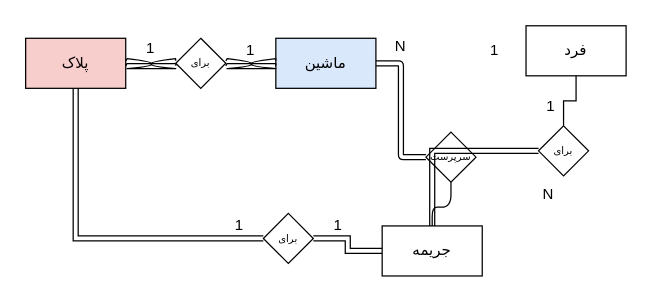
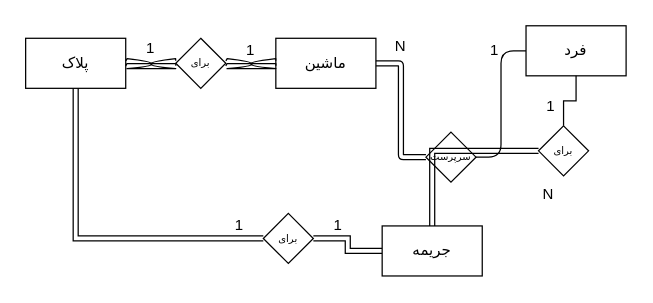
  <mxCell id="0" />
  <mxCell id="1" parent="0" />
- <mxCell id="2" value="پلاک" style="rounded=0;whiteSpace=wrap;html=1;fontFamily=B Yekan;fillColor=#f8cecc;" parent="1" vertex="1"><mxGeometry x="20" y="30" width="80" height="40" as="geometry" /></mxCell>
- <mxCell id="3" value="ماشین" style="rounded=0;whiteSpace=wrap;html=1;fontFamily=B Yekan;fillColor=#dae8fc;" parent="1" vertex="1"><mxGeometry x="220" y="30" width="80" height="40" as="geometry" /></mxCell>
+ <mxCell id="2" value="پلاک" style="rounded=0;whiteSpace=wrap;html=1;fontFamily=B Yekan;" parent="1" vertex="1"><mxGeometry x="20" y="30" width="80" height="40" as="geometry" /></mxCell>
+ <mxCell id="3" value="ماشین" style="rounded=0;whiteSpace=wrap;html=1;fontFamily=B Yekan;" parent="1" vertex="1"><mxGeometry x="220" y="30" width="80" height="40" as="geometry" /></mxCell>
  <mxCell id="4" value="فرد" style="rounded=0;whiteSpace=wrap;html=1;fontFamily=B Yekan;" parent="1" vertex="1"><mxGeometry x="420" y="20" width="80" height="40" as="geometry" /></mxCell>
  <mxCell id="5" style="edgeStyle=orthogonalEdgeStyle;rounded=1;orthogonalLoop=1;jettySize=auto;html=1;entryX=1;entryY=0.5;entryDx=0;entryDy=0;fontFamily=B Yekan;strokeColor=default;endArrow=none;endFill=0;shape=link;" parent="1" edge="1"><mxGeometry relative="1" as="geometry"><mxPoint x="140" y="50" as="sourcePoint" /><mxPoint x="100" y="50" as="targetPoint" /></mxGeometry></mxCell>
  <mxCell id="6" style="edgeStyle=orthogonalEdgeStyle;rounded=1;orthogonalLoop=1;jettySize=auto;html=1;entryX=0;entryY=0.5;entryDx=0;entryDy=0;fontFamily=B Yekan;endArrow=none;endFill=0;strokeColor=default;shape=link;" parent="1" edge="1"><mxGeometry relative="1" as="geometry"><mxPoint x="180" y="50" as="sourcePoint" /><mxPoint x="220" y="50" as="targetPoint" /></mxGeometry></mxCell>
  <mxCell id="7" value="برای" style="rhombus;whiteSpace=wrap;html=1;fontFamily=B Yekan;fontSize=8;" parent="1" vertex="1"><mxGeometry x="140" y="30" width="40" height="40" as="geometry" /></mxCell>
  <mxCell id="8" style="edgeStyle=orthogonalEdgeStyle;rounded=1;orthogonalLoop=1;jettySize=auto;html=1;entryX=1;entryY=0.5;entryDx=0;entryDy=0;fontFamily=B Yekan;endArrow=none;endFill=0;strokeColor=default;shape=link;" parent="1" source="10" target="3" edge="1"><mxGeometry relative="1" as="geometry" /></mxCell>
- <mxCell id="9" style="edgeStyle=orthogonalEdgeStyle;rounded=1;orthogonalLoop=1;jettySize=auto;html=1;fontFamily=B Yekan;endArrow=none;endFill=0;strokeColor=default;" parent="1" source="10" target="16" edge="1"><mxGeometry relative="1" as="geometry" /></mxCell>
+ <mxCell id="9" style="edgeStyle=orthogonalEdgeStyle;rounded=1;orthogonalLoop=1;jettySize=auto;html=1;entryX=0;entryY=0.5;entryDx=0;entryDy=0;fontFamily=B Yekan;endArrow=none;endFill=0;strokeColor=default;" parent="1" source="10" target="4" edge="1"><mxGeometry relative="1" as="geometry" /></mxCell>
  <mxCell id="10" value="سرپرست" style="rhombus;whiteSpace=wrap;html=1;fontFamily=B Yekan;fontSize=8;" parent="1" vertex="1"><mxGeometry x="340" y="105" width="40" height="40" as="geometry" /></mxCell>
  <mxCell id="11" value="1" style="text;html=1;strokeColor=none;fillColor=none;align=center;verticalAlign=middle;whiteSpace=wrap;rounded=0;" parent="1" vertex="1"><mxGeometry x="100" y="28" width="40" height="20" as="geometry" /></mxCell>
  <mxCell id="12" value="1" style="text;html=1;strokeColor=none;fillColor=none;align=center;verticalAlign=middle;whiteSpace=wrap;rounded=0;" parent="1" vertex="1"><mxGeometry x="180" y="30" width="40" height="20" as="geometry" /></mxCell>
  <mxCell id="13" value="N" style="text;html=1;strokeColor=none;fillColor=none;align=center;verticalAlign=middle;whiteSpace=wrap;rounded=0;" parent="1" vertex="1"><mxGeometry x="300" y="27" width="40" height="20" as="geometry" /></mxCell>
  <mxCell id="14" value="1" style="text;html=1;strokeColor=none;fillColor=none;align=center;verticalAlign=middle;whiteSpace=wrap;rounded=0;" parent="1" vertex="1"><mxGeometry x="380" y="30" width="30" height="20" as="geometry" /></mxCell>
  <mxCell id="15" style="edgeStyle=orthogonalEdgeStyle;rounded=0;orthogonalLoop=1;jettySize=auto;html=1;entryX=1;entryY=0.5;entryDx=0;entryDy=0;endArrow=none;endFill=0;shape=link;" edge="1" parent="1" source="16" target="23"><mxGeometry relative="1" as="geometry" /></mxCell>
  <mxCell id="16" value="جریمه" style="rounded=0;whiteSpace=wrap;html=1;fontFamily=B Yekan;" vertex="1" parent="1"><mxGeometry x="305" y="180" width="80" height="40" as="geometry" /></mxCell>
  <mxCell id="17" style="edgeStyle=orthogonalEdgeStyle;rounded=0;orthogonalLoop=1;jettySize=auto;html=1;entryX=0.5;entryY=1;entryDx=0;entryDy=0;endArrow=none;endFill=0;" edge="1" parent="1" source="19" target="4"><mxGeometry relative="1" as="geometry" /></mxCell>
  <mxCell id="18" style="edgeStyle=orthogonalEdgeStyle;shape=link;rounded=0;orthogonalLoop=1;jettySize=auto;html=1;entryX=0.5;entryY=0;entryDx=0;entryDy=0;" edge="1" parent="1" source="19" target="16"><mxGeometry relative="1" as="geometry" /></mxCell>
  <mxCell id="19" value="برای" style="rhombus;whiteSpace=wrap;html=1;fontFamily=B Yekan;fontSize=8;" vertex="1" parent="1"><mxGeometry x="430" y="100" width="40" height="40" as="geometry" /></mxCell>
  <mxCell id="20" value="1" style="text;html=1;strokeColor=none;fillColor=none;align=center;verticalAlign=middle;whiteSpace=wrap;rounded=0;" vertex="1" parent="1"><mxGeometry x="430" y="70" width="20" height="30" as="geometry" /></mxCell>
  <mxCell id="21" value="N" style="text;html=1;strokeColor=none;fillColor=none;align=center;verticalAlign=middle;whiteSpace=wrap;rounded=0;" vertex="1" parent="1"><mxGeometry x="428" y="145" width="20" height="20" as="geometry" /></mxCell>
  <mxCell id="22" style="edgeStyle=orthogonalEdgeStyle;rounded=0;orthogonalLoop=1;jettySize=auto;html=1;entryX=0.5;entryY=1;entryDx=0;entryDy=0;endArrow=none;endFill=0;shape=link;" edge="1" parent="1" source="23" target="2"><mxGeometry relative="1" as="geometry" /></mxCell>
  <mxCell id="23" value="برای" style="rhombus;whiteSpace=wrap;html=1;fontFamily=B Yekan;fontSize=8;" vertex="1" parent="1"><mxGeometry x="210" y="170" width="40" height="40" as="geometry" /></mxCell>
  <mxCell id="24" value="1" style="text;html=1;strokeColor=none;fillColor=none;align=center;verticalAlign=middle;whiteSpace=wrap;rounded=0;" vertex="1" parent="1"><mxGeometry x="250" y="170" width="40" height="20" as="geometry" /></mxCell>
  <mxCell id="25" value="1" style="text;html=1;strokeColor=none;fillColor=none;align=center;verticalAlign=middle;whiteSpace=wrap;rounded=0;" vertex="1" parent="1"><mxGeometry x="171" y="170" width="40" height="20" as="geometry" /></mxCell>
